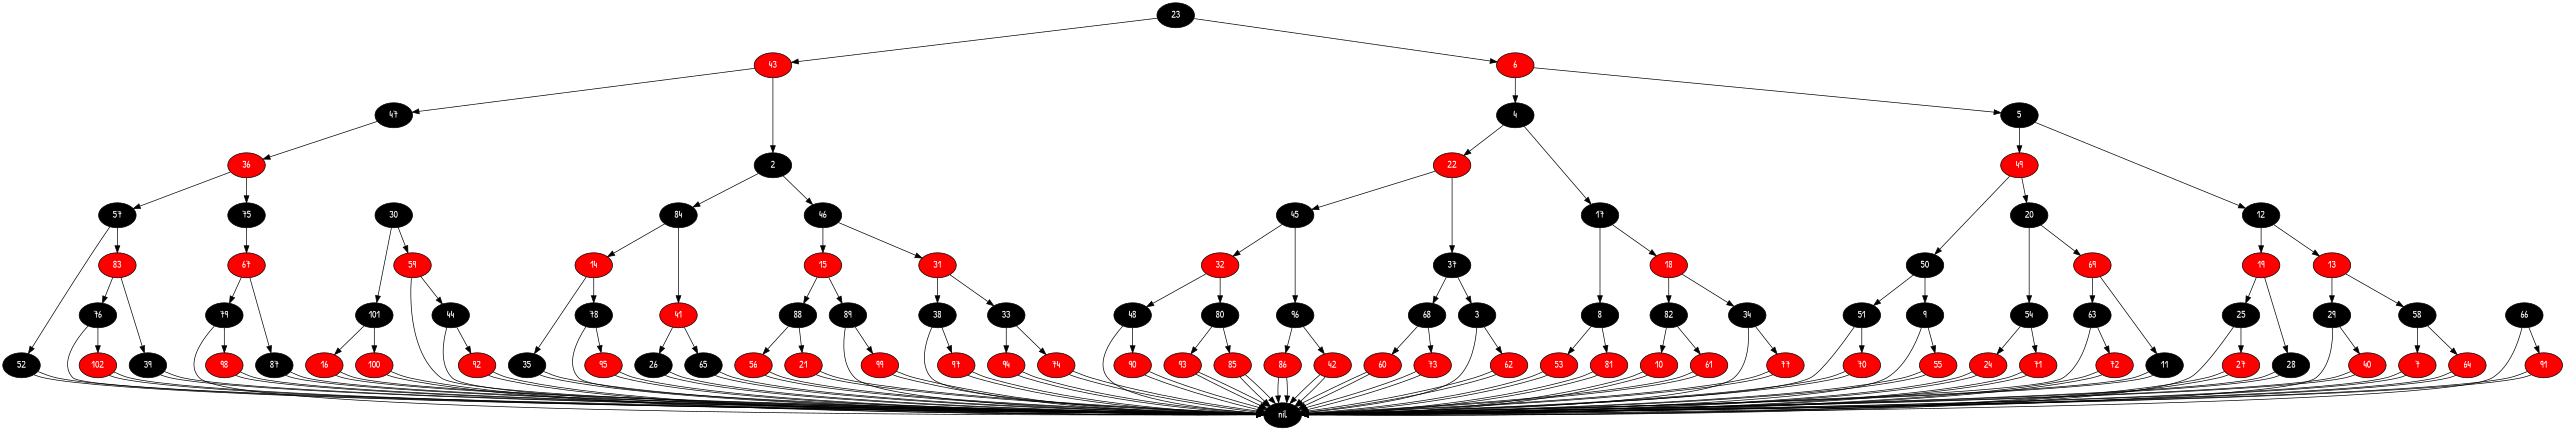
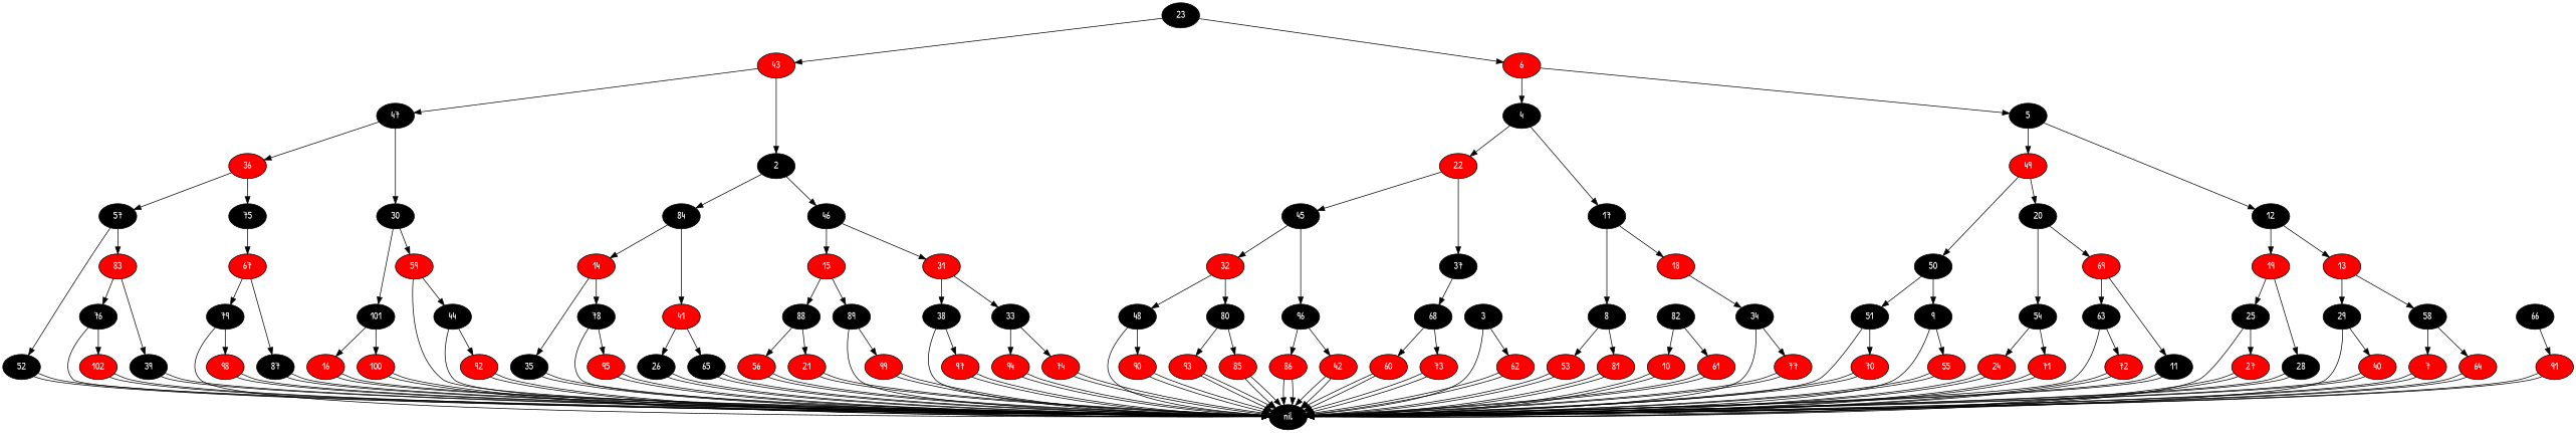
  digraph {
    fontname="Patrick Hand"
    node [fillcolor=" red" fontcolor=" white" fontname="Patrick Hand" style=filled]
    edge [color=black fontname="Patrick Hand"]
    nil [fillcolor=" black"]
    23 [fillcolor=" black"]
    43
    47 [fillcolor=" black"]
    36
    57 [fillcolor=" black"]
    52 [fillcolor=" black"]
    83
    76 [fillcolor=" black"]
    102
    39 [fillcolor=" black"]
    75 [fillcolor=" black"]
    67
    79 [fillcolor=" black"]
    98
    87 [fillcolor=" black"]
    66 [fillcolor=" black"]
    91
    30 [fillcolor=" black"]
    101 [fillcolor=" black"]
    16
    100
    59
    44 [fillcolor=" black"]
    92
    2 [fillcolor=" black"]
    84 [fillcolor=" black"]
    14
    35 [fillcolor=" black"]
    78 [fillcolor=" black"]
    95
    41
    26 [fillcolor=" black"]
    65 [fillcolor=" black"]
    46 [fillcolor=" black"]
    15
    88 [fillcolor=" black"]
    56
    21
    89 [fillcolor=" black"]
    99
    31
    38 [fillcolor=" black"]
    97
    33 [fillcolor=" black"]
    94
    74
    6
    4 [fillcolor=" black"]
    22
    45 [fillcolor=" black"]
    32
    48 [fillcolor=" black"]
    90
    80 [fillcolor=" black"]
    93
    85
    96 [fillcolor=" black"]
    86
    42
    37 [fillcolor=" black"]
    68 [fillcolor=" black"]
    60
    73
    3 [fillcolor=" black"]
    62
    17 [fillcolor=" black"]
    8 [fillcolor=" black"]
    53
    81
    18
    82 [fillcolor=" black"]
    10
    61
    34 [fillcolor=" black"]
    77
    5 [fillcolor=" black"]
    49
    50 [fillcolor=" black"]
    51 [fillcolor=" black"]
    70
    9 [fillcolor=" black"]
    55
    20 [fillcolor=" black"]
    54 [fillcolor=" black"]
    24
    71
    69
    63 [fillcolor=" black"]
    72
    11 [fillcolor=" black"]
    12 [fillcolor=" black"]
    19
    25 [fillcolor=" black"]
    27
    28 [fillcolor=" black"]
    13
    29 [fillcolor=" black"]
    40
    58 [fillcolor=" black"]
    7
    64
    subgraph sub_1 {
      nil
      23
      43
      47
      36
      57
      52
      83
      76
      102
      39
      75
      67
      79
      98
      87
      66
      91
      30
      101
      16
      100
      59
      44
      92
      2
      84
      14
      35
      78
      95
      41
      26
      65
      46
      15
      88
      56
      21
      89
      99
      31
      38
      97
      33
      94
      74
      6
      4
      22
      45
      32
      48
      90
      80
      93
      85
      96
      86
      42
      37
      68
      60
      73
      3
      62
      17
      8
      53
      81
      18
      82
      10
      61
      34
      77
      5
      49
      50
      51
      70
      9
      55
      20
      54
      24
      71
      69
      63
      72
      11
      12
      19
      25
      27
      28
      13
      29
      40
      58
      7
      64
    }
    23 -> 43
    23 -> 6
    43 -> 47
    43 -> 2
    47 -> 36
+   47 -> 30
    36 -> 57
    36 -> 75
    57 -> 52
    57 -> 83
    52 -> nil
    52 -> nil
    83 -> 76
    83 -> 39
    76 -> nil
    76 -> 102
    102 -> nil
    102 -> nil
    39 -> nil
    39 -> nil
    75 -> 67
    67 -> 79
    67 -> 87
    79 -> nil
    79 -> 98
    98 -> nil
    98 -> nil
    87 -> nil
    87 -> nil
-   66 -> nil
    66 -> 91
    91 -> nil
    91 -> nil
    30 -> 101
    30 -> 59
    101 -> 16
    101 -> 100
    16 -> nil
    16 -> nil
    100 -> nil
    100 -> nil
    59 -> nil
    59 -> 44
    44 -> nil
    44 -> 92
    92 -> nil
    92 -> nil
    2 -> 84
    2 -> 46
    84 -> 14
    84 -> 41
    14 -> 35
    14 -> 78
    35 -> nil
    35 -> nil
    78 -> nil
    78 -> 95
    95 -> nil
    95 -> nil
    41 -> 26
    41 -> 65
    26 -> nil
    26 -> nil
    65 -> nil
    65 -> nil
    46 -> 15
    46 -> 31
    15 -> 88
    15 -> 89
    88 -> 56
    88 -> 21
    56 -> nil
    56 -> nil
    21 -> nil
    21 -> nil
    89 -> nil
    89 -> 99
    99 -> nil
    99 -> nil
    31 -> 38
    31 -> 33
    38 -> nil
    38 -> 97
    97 -> nil
    97 -> nil
    33 -> 94
    33 -> 74
    94 -> nil
    94 -> nil
    74 -> nil
    74 -> nil
    6 -> 4
    6 -> 5
    4 -> 22
    4 -> 17
    22 -> 45
    22 -> 37
    45 -> 32
    45 -> 96
    32 -> 48
    32 -> 80
    48 -> nil
    48 -> 90
    90 -> nil
    90 -> nil
    80 -> 93
    80 -> 85
    93 -> nil
    93 -> nil
    85 -> nil
    85 -> nil
    96 -> 86
    96 -> 42
    86 -> nil
    86 -> nil
    42 -> nil
    42 -> nil
    37 -> 68
-   37 -> 3
    68 -> 60
    68 -> 73
    60 -> nil
    60 -> nil
    73 -> nil
    73 -> nil
    3 -> nil
    3 -> 62
    62 -> nil
    62 -> nil
    17 -> 8
    17 -> 18
    8 -> 53
    8 -> 81
    53 -> nil
    53 -> nil
    81 -> nil
    81 -> nil
-   18 -> 82
    18 -> 34
    82 -> 10
    82 -> 61
    10 -> nil
    10 -> nil
    61 -> nil
    61 -> nil
    34 -> nil
    34 -> 77
    77 -> nil
    77 -> nil
    5 -> 49
    5 -> 12
    49 -> 50
    49 -> 20
    50 -> 51
    50 -> 9
    51 -> nil
    51 -> 70
    70 -> nil
    70 -> nil
    9 -> nil
    9 -> 55
    55 -> nil
    55 -> nil
    20 -> 54
    20 -> 69
    54 -> 24
    54 -> 71
    24 -> nil
    24 -> nil
    71 -> nil
    71 -> nil
    69 -> 63
    69 -> 11
    63 -> nil
    63 -> 72
    72 -> nil
    72 -> nil
    11 -> nil
    11 -> nil
    12 -> 19
    12 -> 13
    19 -> 25
    19 -> 28
    25 -> nil
    25 -> 27
    27 -> nil
    27 -> nil
    28 -> nil
    28 -> nil
    13 -> 29
    13 -> 58
    29 -> nil
    29 -> 40
    40 -> nil
    40 -> nil
    58 -> 7
    58 -> 64
    7 -> nil
    7 -> nil
    64 -> nil
    64 -> nil
  }
